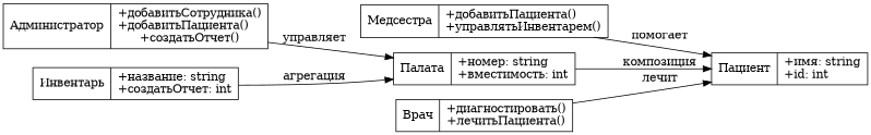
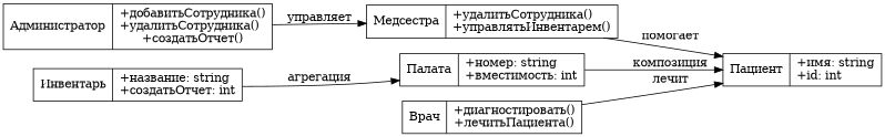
  digraph {
    rankdir=LR
    node [shape=record]
-   n1 [label="{Администратор|+добавитьСотрудника()\l+добавитьПациента()\l+создатьОтчет()}"]
-   n2 [label="{Медсестра|+добавитьПациента()\l+управлятьИнвентарем()}"]
+   n1 [label="{Администратор|+добавитьСотрудника()\l+удалитьСотрудника()\l+создатьОтчет()}"]
+   n2 [label="{Медсестра|+удалитьСотрудника()\l+управлятьИнвентарем()}"]
    n3 [label="{Пациент|+имя: string\l+id: int\l}"]
    n4 [label="{Врач|+диагностировать()\l+лечитьПациента()}"]
    n5 [label="{Палата|+номер: string\l+вместимость: int\l}"]
    n6 [label="{Инвентарь|+название: string\l+создатьОтчет: int\l}"]
-   n1 -> n5 [label="управляет"]
+   n1 -> n2 [label="управляет"]
    n2 -> n3 [label="помогает"]
    n4 -> n3 [label="лечит"]
    n5 -> n3 [label="композиция"]
    n6 -> n5 [label="агрегация"]
  }
